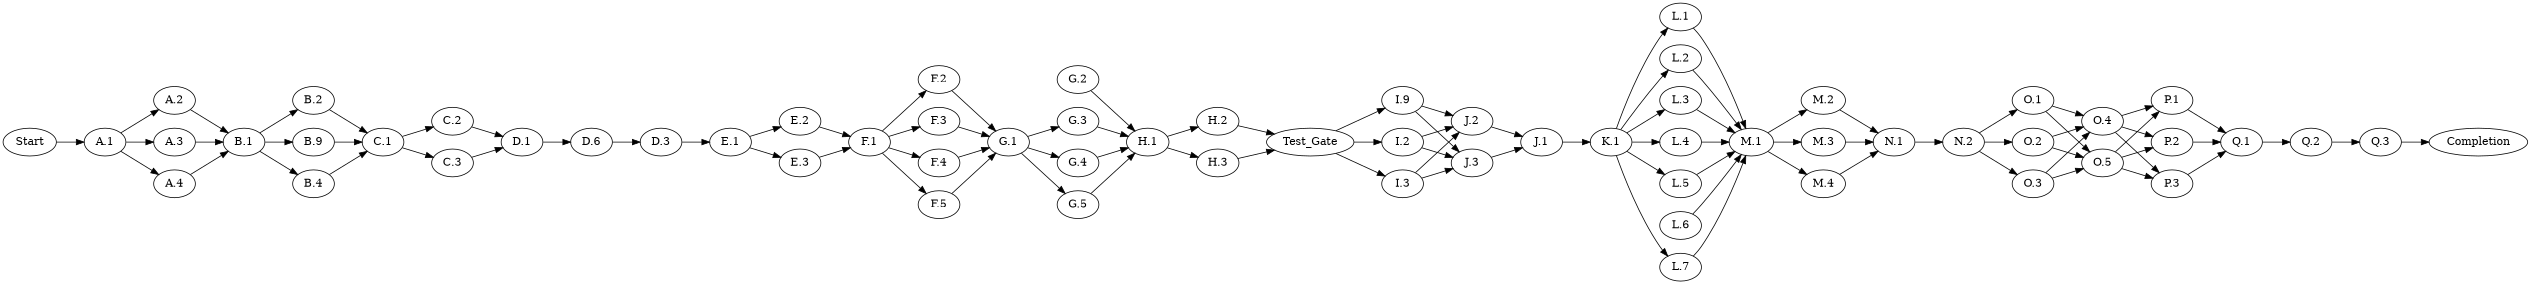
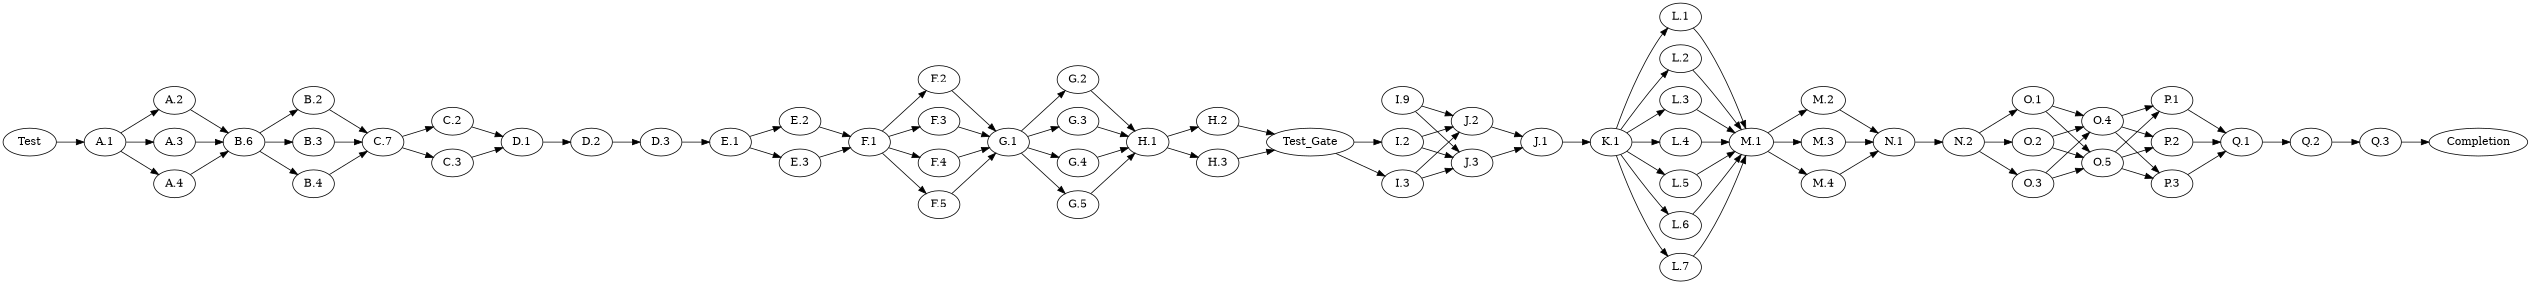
  digraph {
    rankdir=LR
-   n1 [label=Start]
+   n1 [label=Test]
    n2 [label="A.1"]
    n3 [label="A.2"]
    n4 [label="A.3"]
    n5 [label="A.4"]
-   n6 [label="B.1"]
+   n6 [label="B.6"]
    n7 [label="B.2"]
-   n8 [label="B.9"]
+   n8 [label="B.3"]
    n9 [label="B.4"]
-   n10 [label="C.1"]
+   n10 [label="C.7"]
    n11 [label="C.2"]
    n12 [label="C.3"]
    n13 [label="D.1"]
-   n14 [label="D.6"]
+   n14 [label="D.2"]
    n15 [label="D.3"]
    n16 [label="E.1"]
    n17 [label="E.2"]
    n18 [label="E.3"]
    n19 [label="F.1"]
    n20 [label="F.2"]
    n21 [label="F.3"]
    n22 [label="F.4"]
    n23 [label="F.5"]
    n24 [label="G.1"]
    n25 [label="G.2"]
    n26 [label="G.3"]
    n27 [label="G.4"]
    n28 [label="G.5"]
    n29 [label="H.1"]
    n30 [label="H.2"]
    n31 [label="H.3"]
    n32 [label=Test_Gate]
    n33 [label="I.9"]
    n34 [label="I.2"]
    n35 [label="I.3"]
    n36 [label="J.2"]
    n37 [label="J.3"]
    n38 [label="J.1"]
    n39 [label="K.1"]
    n40 [label="L.1"]
    n41 [label="L.2"]
    n42 [label="L.3"]
    n43 [label="L.4"]
    n44 [label="L.5"]
    n45 [label="L.6"]
    n46 [label="L.7"]
    n47 [label="M.1"]
    n48 [label="M.2"]
    n49 [label="M.3"]
    n50 [label="M.4"]
    n51 [label="N.1"]
    n52 [label="N.2"]
    n53 [label="O.1"]
    n54 [label="O.2"]
    n55 [label="O.3"]
    n56 [label="O.4"]
    n57 [label="O.5"]
    n58 [label="P.1"]
    n59 [label="P.2"]
    n60 [label="P.3"]
    n61 [label="Q.1"]
    n62 [label="Q.2"]
    n63 [label="Q.3"]
    n64 [label=Completion]
    n1 -> n2
    n2 -> n3
    n2 -> n4
    n2 -> n5
    n3 -> n6
    n4 -> n6
    n5 -> n6
    n6 -> n7
    n6 -> n8
    n6 -> n9
    n7 -> n10
    n8 -> n10
    n9 -> n10
    n10 -> n11
    n10 -> n12
    n11 -> n13
    n12 -> n13
    n13 -> n14
    n14 -> n15
    n15 -> n16
    n16 -> n17
    n16 -> n18
    n17 -> n19
    n18 -> n19
    n19 -> n20
    n19 -> n21
    n19 -> n22
    n19 -> n23
    n20 -> n24
    n21 -> n24
    n22 -> n24
    n23 -> n24
+   n24 -> n25
    n24 -> n26
    n24 -> n27
    n24 -> n28
    n25 -> n29
    n26 -> n29
    n27 -> n29
    n28 -> n29
    n29 -> n30
    n29 -> n31
    n30 -> n32
    n31 -> n32
-   n32 -> n33
    n32 -> n34
    n32 -> n35
    n33 -> n36
    n33 -> n37
    n34 -> n36
    n34 -> n37
    n35 -> n36
    n35 -> n37
    n36 -> n38
    n37 -> n38
    n38 -> n39
    n39 -> n40
    n39 -> n41
    n39 -> n42
    n39 -> n43
    n39 -> n44
+   n39 -> n45
    n39 -> n46
    n40 -> n47
    n41 -> n47
    n42 -> n47
    n43 -> n47
    n44 -> n47
    n45 -> n47
    n46 -> n47
    n47 -> n48
    n47 -> n49
    n47 -> n50
    n48 -> n51
    n49 -> n51
    n50 -> n51
    n51 -> n52
    n52 -> n53
    n52 -> n54
    n52 -> n55
    n53 -> n56
    n53 -> n57
    n54 -> n56
    n54 -> n57
    n55 -> n56
    n55 -> n57
    n56 -> n58
    n56 -> n59
    n56 -> n60
    n57 -> n58
    n57 -> n59
    n57 -> n60
    n58 -> n61
    n59 -> n61
    n60 -> n61
    n61 -> n62
    n62 -> n63
    n63 -> n64
  }
